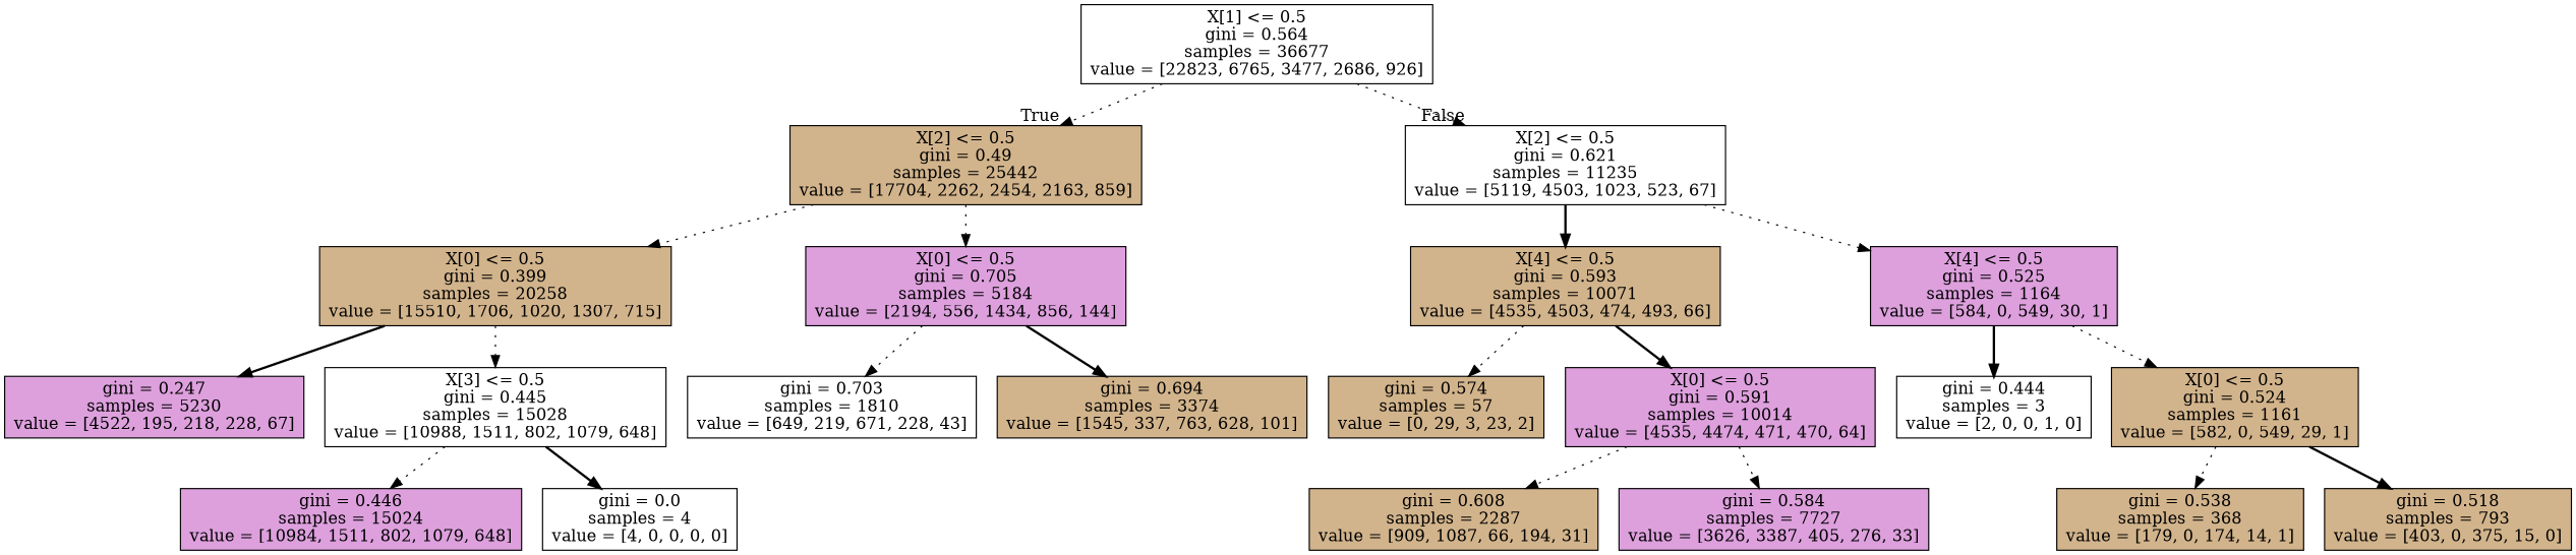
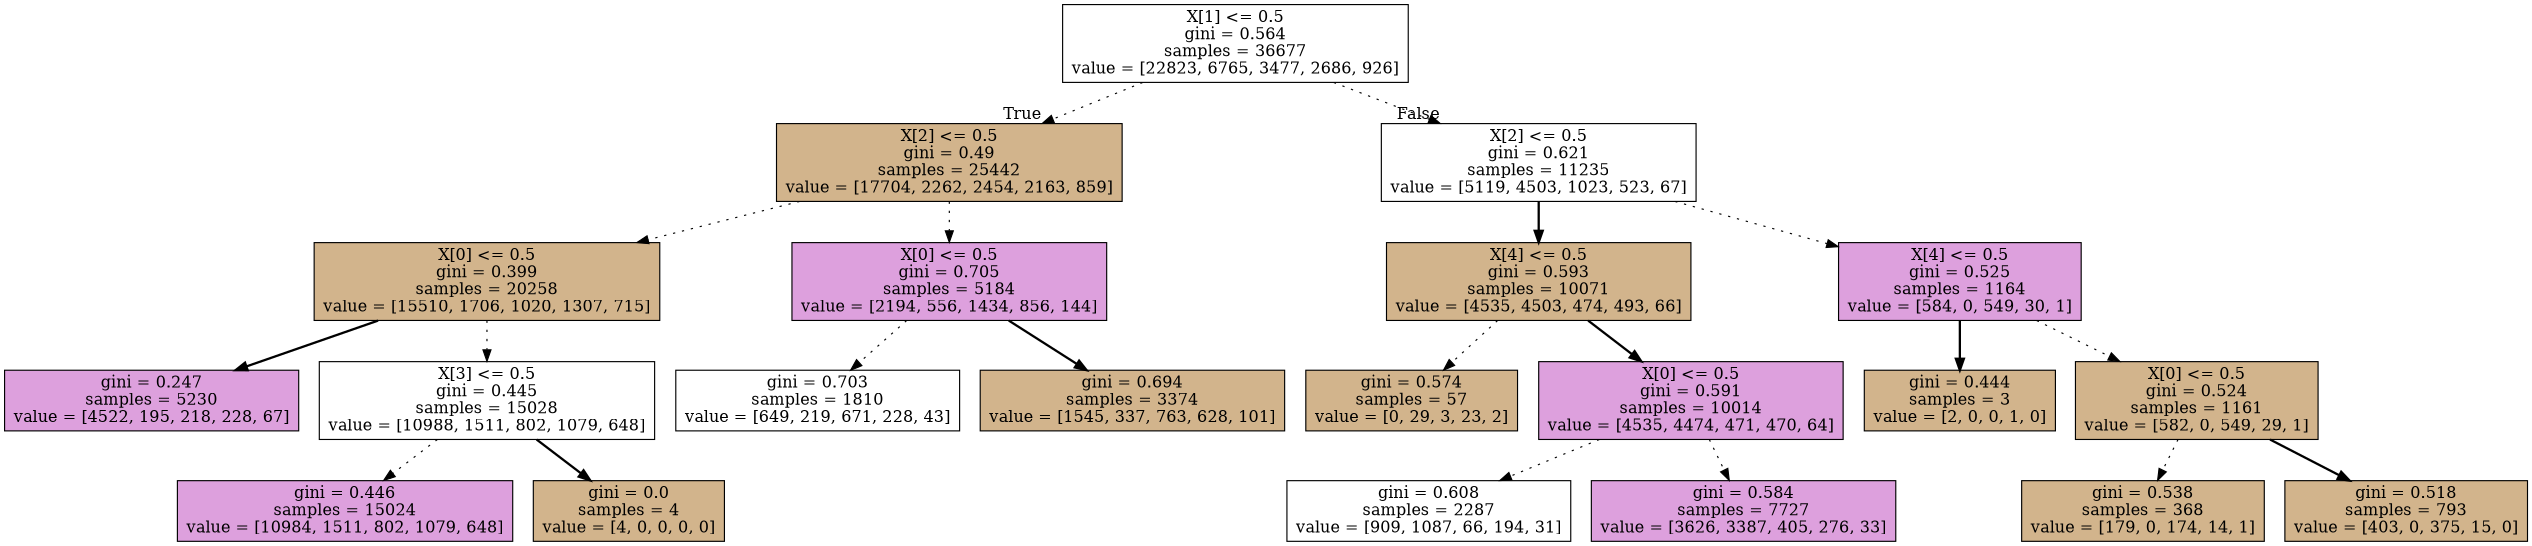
  digraph {
    node [fillcolor=tan shape=box style=filled]
    edge [style=dotted]
    n1 [fillcolor=white label="X[1] <= 0.5\ngini = 0.564\nsamples = 36677\nvalue = [22823, 6765, 3477, 2686, 926]"]
    n2 [label="X[2] <= 0.5\ngini = 0.49\nsamples = 25442\nvalue = [17704, 2262, 2454, 2163, 859]"]
    n3 [fillcolor=white label="X[2] <= 0.5\ngini = 0.621\nsamples = 11235\nvalue = [5119, 4503, 1023, 523, 67]"]
    n4 [label="X[0] <= 0.5\ngini = 0.399\nsamples = 20258\nvalue = [15510, 1706, 1020, 1307, 715]"]
    n5 [fillcolor=plum label="X[0] <= 0.5\ngini = 0.705\nsamples = 5184\nvalue = [2194, 556, 1434, 856, 144]"]
    n6 [label="X[4] <= 0.5\ngini = 0.593\nsamples = 10071\nvalue = [4535, 4503, 474, 493, 66]"]
    n7 [fillcolor=plum label="X[4] <= 0.5\ngini = 0.525\nsamples = 1164\nvalue = [584, 0, 549, 30, 1]"]
    n8 [fillcolor=plum label="gini = 0.247\nsamples = 5230\nvalue = [4522, 195, 218, 228, 67]"]
    n9 [fillcolor=white label="X[3] <= 0.5\ngini = 0.445\nsamples = 15028\nvalue = [10988, 1511, 802, 1079, 648]"]
    n10 [fillcolor=white label="gini = 0.703\nsamples = 1810\nvalue = [649, 219, 671, 228, 43]"]
    n11 [label="gini = 0.694\nsamples = 3374\nvalue = [1545, 337, 763, 628, 101]"]
    n12 [fillcolor=plum label="gini = 0.446\nsamples = 15024\nvalue = [10984, 1511, 802, 1079, 648]"]
-   n13 [fillcolor=white label="gini = 0.0\nsamples = 4\nvalue = [4, 0, 0, 0, 0]"]
+   n13 [label="gini = 0.0\nsamples = 4\nvalue = [4, 0, 0, 0, 0]"]
    n14 [label="gini = 0.574\nsamples = 57\nvalue = [0, 29, 3, 23, 2]"]
    n15 [fillcolor=plum label="X[0] <= 0.5\ngini = 0.591\nsamples = 10014\nvalue = [4535, 4474, 471, 470, 64]"]
-   n16 [fillcolor=white label="gini = 0.444\nsamples = 3\nvalue = [2, 0, 0, 1, 0]"]
+   n16 [label="gini = 0.444\nsamples = 3\nvalue = [2, 0, 0, 1, 0]"]
    n17 [label="X[0] <= 0.5\ngini = 0.524\nsamples = 1161\nvalue = [582, 0, 549, 29, 1]"]
-   n18 [label="gini = 0.608\nsamples = 2287\nvalue = [909, 1087, 66, 194, 31]"]
+   n18 [fillcolor=white label="gini = 0.608\nsamples = 2287\nvalue = [909, 1087, 66, 194, 31]"]
    n19 [fillcolor=plum label="gini = 0.584\nsamples = 7727\nvalue = [3626, 3387, 405, 276, 33]"]
    n20 [label="gini = 0.538\nsamples = 368\nvalue = [179, 0, 174, 14, 1]"]
    n21 [label="gini = 0.518\nsamples = 793\nvalue = [403, 0, 375, 15, 0]"]
    n1 -> n2 [headlabel=True labelangle=45 labeldistance=2.5]
    n1 -> n3 [headlabel=False labelangle=-45 labeldistance=2.5]
    n2 -> n4
    n2 -> n5
    n3 -> n6 [style=bold]
    n3 -> n7
    n4 -> n8 [style=bold]
    n4 -> n9
    n5 -> n10
    n5 -> n11 [style=bold]
    n6 -> n14
    n6 -> n15 [style=bold]
    n7 -> n16 [style=bold]
    n7 -> n17
    n9 -> n12
    n9 -> n13 [style=bold]
    n15 -> n18
    n15 -> n19
    n17 -> n20
    n17 -> n21 [style=bold]
  }
